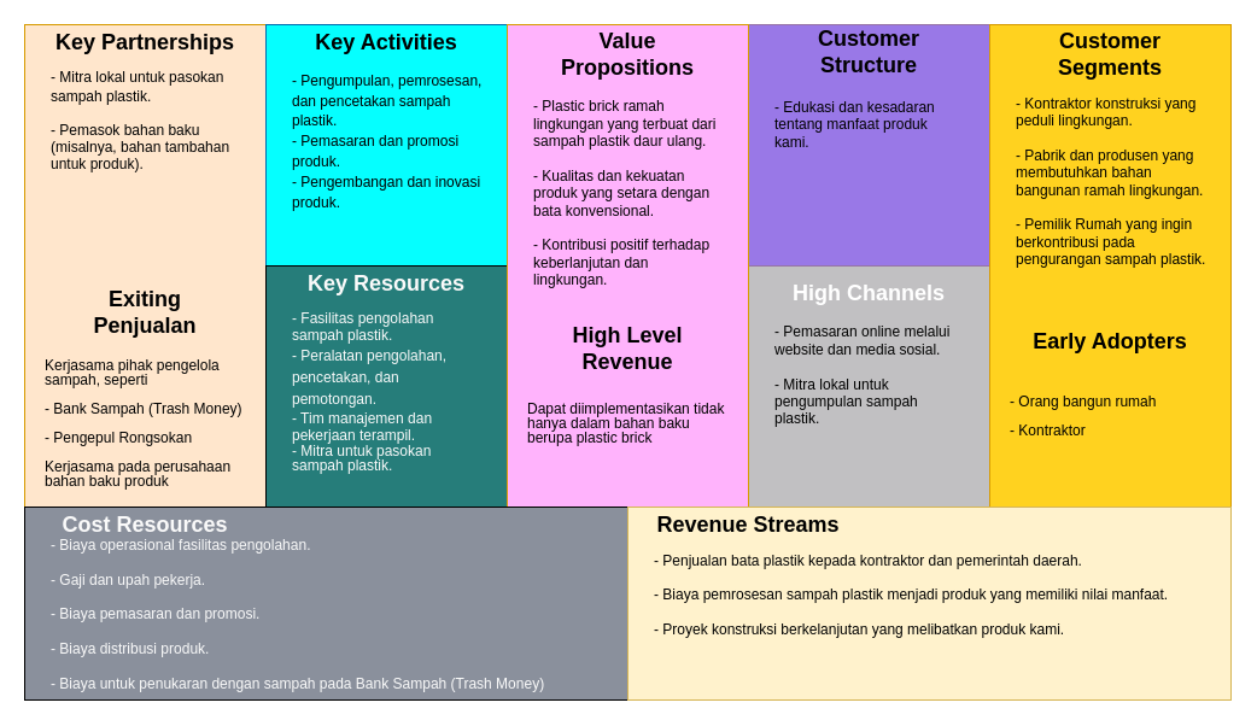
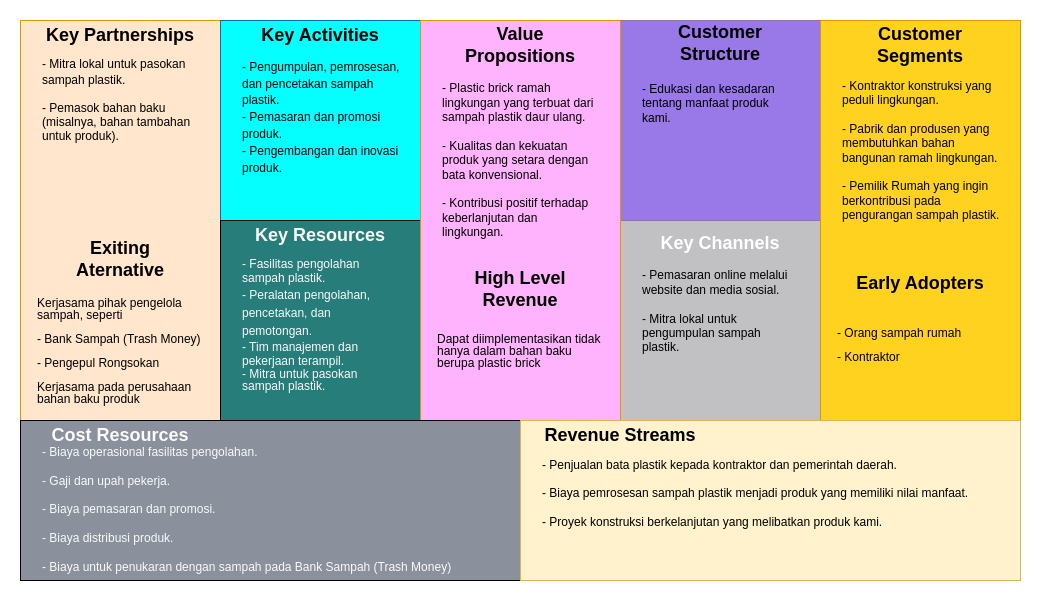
  <mxCell id="0" />
  <mxCell id="1" parent="0" />
  <mxCell id="2" value="" style="rounded=0;whiteSpace=wrap;html=1;fillColor=#ffe6cc;strokeColor=#d79b00;" parent="1" vertex="1"><mxGeometry x="20" y="20" width="200" height="400" as="geometry" /></mxCell>
  <mxCell id="3" value="&lt;strong style=&quot;font-size: 18px;&quot;&gt;Key Partnerships&lt;/strong&gt;" style="text;html=1;strokeColor=none;fillColor=none;align=center;verticalAlign=middle;whiteSpace=wrap;rounded=0;fontSize=18;" parent="1" vertex="1"><mxGeometry x="40" y="20" width="160" height="30" as="geometry" /></mxCell>
  <mxCell id="4" value="&lt;p style=&quot;line-height: 130%;&quot;&gt;- Mitra lokal untuk pasokan sampah plastik.&lt;/p&gt;&lt;div align=&quot;left&quot;&gt;- Pemasok bahan baku (misalnya, bahan tambahan untuk produk).&lt;/div&gt;&lt;p&gt;&lt;/p&gt;" style="text;html=1;strokeColor=none;fillColor=none;align=left;verticalAlign=middle;whiteSpace=wrap;rounded=0;" parent="1" vertex="1"><mxGeometry x="40" y="60" width="160" height="80" as="geometry" /></mxCell>
  <mxCell id="5" value="" style="rounded=0;whiteSpace=wrap;html=1;fillColor=#05FFFF;fontColor=#ffffff;strokeColor=#006EAF;" parent="1" vertex="1"><mxGeometry x="220" y="20" width="200" height="200" as="geometry" /></mxCell>
  <mxCell id="6" value="&lt;strong style=&quot;font-size: 18px;&quot;&gt;Key Activities&lt;/strong&gt;" style="text;html=1;strokeColor=none;fillColor=none;align=center;verticalAlign=middle;whiteSpace=wrap;rounded=0;fontSize=18;" parent="1" vertex="1"><mxGeometry x="240" y="20" width="160" height="30" as="geometry" /></mxCell>
  <mxCell id="7" value="&lt;div style=&quot;line-height: 140%;&quot;&gt;&lt;font style=&quot;font-size: 12px;&quot;&gt;- Pengumpulan, pemrosesan, dan pencetakan sampah plastik.&lt;/font&gt;&lt;/div&gt;&lt;div style=&quot;line-height: 140%;&quot;&gt;&lt;font style=&quot;font-size: 12px;&quot;&gt;- Pemasaran dan promosi produk.&lt;/font&gt;&lt;/div&gt;&lt;div style=&quot;line-height: 140%;&quot;&gt;&lt;font style=&quot;font-size: 12px;&quot;&gt;- Pengembangan dan inovasi produk.&lt;/font&gt;&lt;/div&gt;" style="text;html=1;strokeColor=none;fillColor=none;align=left;verticalAlign=middle;whiteSpace=wrap;rounded=0;" parent="1" vertex="1"><mxGeometry x="240" y="57" width="160" height="120" as="geometry" /></mxCell>
  <mxCell id="8" value="" style="rounded=0;whiteSpace=wrap;html=1;fillColor=#267D7A;" parent="1" vertex="1"><mxGeometry x="220" y="220" width="200" height="200" as="geometry" /></mxCell>
  <mxCell id="9" value="&lt;strong style=&quot;font-size: 18px;&quot;&gt;Key Resources&lt;/strong&gt;" style="text;html=1;strokeColor=none;fillColor=none;align=center;verticalAlign=middle;whiteSpace=wrap;rounded=0;fontSize=18;fontColor=#FAFAFA;" parent="1" vertex="1"><mxGeometry x="240" y="220" width="160" height="30" as="geometry" /></mxCell>
  <mxCell id="10" value="&lt;p style=&quot;line-height: 200%;&quot;&gt;&lt;/p&gt;&lt;div&gt;- Fasilitas pengolahan sampah plastik.&lt;/div&gt;&lt;div style=&quot;line-height: 150%;&quot;&gt;- Peralatan pengolahan, pencetakan, dan pemotongan.&lt;/div&gt;&lt;div&gt;- Tim manajemen dan pekerjaan terampil.&lt;/div&gt;&lt;div style=&quot;line-height: 100%;&quot;&gt;- Mitra untuk pasokan sampah plastik.&lt;/div&gt;&lt;p&gt;&lt;/p&gt;" style="text;html=1;strokeColor=none;fillColor=none;align=left;verticalAlign=middle;whiteSpace=wrap;rounded=0;fontColor=#FAFAFA;" parent="1" vertex="1"><mxGeometry x="240" y="254" width="160" height="140" as="geometry" /></mxCell>
  <mxCell id="11" value="" style="rounded=0;whiteSpace=wrap;html=1;fillColor=#9978E7;strokeColor=#9673a6;" parent="1" vertex="1"><mxGeometry x="620" y="20" width="200" height="200" as="geometry" /></mxCell>
  <mxCell id="12" value="&lt;strong&gt;Customer Structure&lt;/strong&gt;" style="text;html=1;strokeColor=none;fillColor=none;align=center;verticalAlign=middle;whiteSpace=wrap;rounded=0;fontSize=18;" parent="1" vertex="1"><mxGeometry x="640" y="28" width="160" height="30" as="geometry" /></mxCell>
  <mxCell id="13" value="&lt;p style=&quot;line-height: 150%;&quot;&gt;&lt;/p&gt;- Edukasi dan kesadaran tentang manfaat produk kami.&lt;div&gt;&lt;br&gt;&lt;/div&gt;&lt;p&gt;&lt;/p&gt;&lt;p&gt;&lt;/p&gt;" style="text;html=1;strokeColor=none;fillColor=none;align=left;verticalAlign=middle;whiteSpace=wrap;rounded=0;" parent="1" vertex="1"><mxGeometry x="640" y="88.5" width="160" height="43" as="geometry" /></mxCell>
  <mxCell id="14" value="" style="rounded=0;whiteSpace=wrap;html=1;fillColor=#C1C0C2;strokeColor=#9673a6;" parent="1" vertex="1"><mxGeometry x="620" y="220" width="200" height="200" as="geometry" /></mxCell>
- <mxCell id="15" value="&lt;font&gt;&lt;strong&gt;High Channels&lt;br&gt;&lt;/strong&gt;&lt;/font&gt;" style="text;html=1;strokeColor=none;fillColor=none;align=center;verticalAlign=middle;whiteSpace=wrap;rounded=0;fontSize=18;fontColor=#FFFFFF;" parent="1" vertex="1"><mxGeometry x="640" y="228" width="160" height="30" as="geometry" /></mxCell>
+ <mxCell id="15" value="&lt;font&gt;&lt;strong&gt;Key Channels&lt;br&gt;&lt;/strong&gt;&lt;/font&gt;" style="text;html=1;strokeColor=none;fillColor=none;align=center;verticalAlign=middle;whiteSpace=wrap;rounded=0;fontSize=18;fontColor=#FFFFFF;" parent="1" vertex="1"><mxGeometry x="640" y="228" width="160" height="30" as="geometry" /></mxCell>
  <mxCell id="16" value="&lt;p style=&quot;line-height: 130%;&quot;&gt;&lt;/p&gt;&lt;div&gt;- Pemasaran online melalui website dan media sosial.&lt;/div&gt;&lt;div&gt;&lt;br&gt;&lt;/div&gt;&lt;div&gt;- Mitra lokal untuk pengumpulan sampah plastik.&lt;/div&gt;&lt;p&gt;&lt;/p&gt;" style="text;html=1;strokeColor=none;fillColor=none;align=left;verticalAlign=middle;whiteSpace=wrap;rounded=0;spacing=2;spacingTop=10;" parent="1" vertex="1"><mxGeometry x="640" y="260" width="160" height="91.5" as="geometry" /></mxCell>
  <mxCell id="17" value="" style="rounded=0;whiteSpace=wrap;html=1;fillColor=#FFD21F;strokeColor=#d79b00;" parent="1" vertex="1"><mxGeometry x="820" y="20" width="200" height="400" as="geometry" /></mxCell>
  <mxCell id="18" value="&lt;div&gt;&lt;strong&gt;Customer&lt;/strong&gt;&lt;/div&gt;&lt;div&gt;&lt;strong&gt;Segments&lt;br&gt;&lt;/strong&gt;&lt;/div&gt;" style="text;html=1;strokeColor=none;fillColor=none;align=center;verticalAlign=middle;whiteSpace=wrap;rounded=0;fontSize=18;" parent="1" vertex="1"><mxGeometry x="840" y="30" width="160" height="30" as="geometry" /></mxCell>
  <mxCell id="19" value="&lt;div&gt;- Kontraktor konstruksi yang peduli lingkungan.&lt;/div&gt;&lt;div&gt;&lt;br&gt;&lt;/div&gt;&lt;div&gt;- Pabrik dan produsen yang membutuhkan bahan bangunan ramah lingkungan.&lt;/div&gt;&lt;div&gt;&lt;br&gt;&lt;/div&gt;&lt;div&gt;- Pemilik Rumah yang ingin berkontribusi pada pengurangan sampah plastik.&lt;/div&gt;" style="text;html=1;strokeColor=none;fillColor=none;align=left;verticalAlign=middle;whiteSpace=wrap;rounded=0;" parent="1" vertex="1"><mxGeometry x="840" y="70" width="160" height="159" as="geometry" /></mxCell>
  <mxCell id="20" value="" style="rounded=0;whiteSpace=wrap;html=1;fillColor=#FFB3FC;strokeColor=#d79b00;" parent="1" vertex="1"><mxGeometry x="420" y="20" width="200" height="400" as="geometry" /></mxCell>
  <mxCell id="21" value="&lt;strong&gt;Value Propositions&lt;/strong&gt;" style="text;html=1;strokeColor=none;fillColor=none;align=center;verticalAlign=middle;whiteSpace=wrap;rounded=0;fontSize=18;" parent="1" vertex="1"><mxGeometry x="440" y="30" width="160" height="30" as="geometry" /></mxCell>
  <mxCell id="22" value="&lt;div&gt;- Plastic brick ramah lingkungan yang terbuat dari sampah plastik daur ulang.&lt;/div&gt;&lt;div&gt;&lt;br&gt;&lt;/div&gt;&lt;div&gt;- Kualitas dan kekuatan produk yang setara dengan bata konvensional.&lt;/div&gt;&lt;div&gt;&lt;br&gt;&lt;/div&gt;&lt;div&gt;- Kontribusi positif terhadap keberlanjutan dan lingkungan.&lt;/div&gt;" style="text;html=1;strokeColor=none;fillColor=none;align=left;verticalAlign=middle;whiteSpace=wrap;rounded=0;" parent="1" vertex="1"><mxGeometry x="440" y="70" width="160" height="180" as="geometry" /></mxCell>
  <mxCell id="23" value="" style="rounded=0;whiteSpace=wrap;html=1;fillColor=#8A909C;" parent="1" vertex="1"><mxGeometry x="20" y="420" width="500" height="160" as="geometry" /></mxCell>
  <mxCell id="24" value="&lt;strong&gt;Cost Resources&lt;/strong&gt;" style="text;html=1;strokeColor=none;fillColor=none;align=center;verticalAlign=middle;whiteSpace=wrap;rounded=0;fontSize=18;fontColor=#FAFAFA;" parent="1" vertex="1"><mxGeometry x="40" y="420" width="160" height="30" as="geometry" /></mxCell>
  <mxCell id="25" value="&lt;div&gt;- Biaya operasional fasilitas pengolahan.&lt;/div&gt;&lt;div&gt;&lt;br&gt;&lt;/div&gt;&lt;div&gt;- Gaji dan upah pekerja.&lt;/div&gt;&lt;div&gt;&lt;br&gt;&lt;/div&gt;&lt;div&gt;- Biaya pemasaran dan promosi.&lt;/div&gt;&lt;div&gt;&lt;br&gt;&lt;/div&gt;&lt;div&gt;- Biaya distribusi produk.&lt;/div&gt;&lt;div&gt;&lt;br&gt;&lt;/div&gt;&lt;div&gt;- Biaya untuk penukaran dengan sampah pada Bank Sampah (Trash Money)&lt;br&gt;&lt;/div&gt;" style="text;html=1;strokeColor=none;fillColor=none;align=left;verticalAlign=middle;whiteSpace=wrap;rounded=0;fontColor=#FAFAFA;" parent="1" vertex="1"><mxGeometry x="40" y="461" width="440" height="96" as="geometry" /></mxCell>
  <mxCell id="26" value="" style="rounded=0;whiteSpace=wrap;html=1;fillColor=#fff2cc;strokeColor=#d6b656;" parent="1" vertex="1"><mxGeometry x="520" y="420" width="500" height="160" as="geometry" /></mxCell>
  <mxCell id="27" value="&lt;strong&gt;Revenue Streams&lt;br&gt;&lt;/strong&gt;" style="text;html=1;strokeColor=none;fillColor=none;align=center;verticalAlign=middle;whiteSpace=wrap;rounded=0;fontSize=18;fontColor=#000000;" parent="1" vertex="1"><mxGeometry x="540" y="420" width="160" height="30" as="geometry" /></mxCell>
  <mxCell id="28" value="&lt;div&gt;- &lt;strong&gt;&lt;/strong&gt;Penjualan bata plastik kepada kontraktor dan pemerintah daerah.&lt;/div&gt;&lt;div&gt;&lt;br&gt;&lt;/div&gt;&lt;div&gt;- Biaya pemrosesan sampah plastik menjadi produk yang memiliki nilai manfaat.&lt;/div&gt;&lt;div&gt;&lt;br&gt;&lt;/div&gt;&lt;div&gt;- Proyek konstruksi berkelanjutan yang melibatkan produk kami.&lt;/div&gt;" style="text;html=1;strokeColor=none;fillColor=none;align=left;verticalAlign=middle;whiteSpace=wrap;rounded=0;fontColor=#000000;" parent="1" vertex="1"><mxGeometry x="540" y="456" width="440" height="74" as="geometry" /></mxCell>
  <mxCell id="29" value="&lt;p style=&quot;line-height: 100%;&quot;&gt;Kerjasama pihak pengelola sampah, seperti&amp;nbsp;&lt;/p&gt;&lt;p style=&quot;line-height: 100%;&quot;&gt;- Bank Sampah (Trash Money)&lt;/p&gt;&lt;p style=&quot;line-height: 100%;&quot;&gt;- Pengepul Rongsokan&lt;/p&gt;&lt;p style=&quot;line-height: 100%;&quot;&gt;Kerjasama pada perusahaan bahan baku produk&lt;/p&gt;&lt;p&gt;&lt;/p&gt;" style="text;html=1;strokeColor=none;fillColor=none;align=left;verticalAlign=middle;whiteSpace=wrap;rounded=0;" vertex="1" parent="1"><mxGeometry x="35" y="310" width="170" height="80" as="geometry" /></mxCell>
- <mxCell id="30" value="&lt;strong style=&quot;font-size: 18px;&quot;&gt;Exiting&lt;br&gt;Penjualan&lt;br&gt;&lt;/strong&gt;" style="text;html=1;strokeColor=none;fillColor=none;align=center;verticalAlign=middle;whiteSpace=wrap;rounded=0;fontSize=18;" vertex="1" parent="1"><mxGeometry x="40" y="240" width="160" height="38" as="geometry" /></mxCell>
+ <mxCell id="30" value="&lt;strong style=&quot;font-size: 18px;&quot;&gt;Exiting&lt;br&gt;Aternative&lt;br&gt;&lt;/strong&gt;" style="text;html=1;strokeColor=none;fillColor=none;align=center;verticalAlign=middle;whiteSpace=wrap;rounded=0;fontSize=18;" vertex="1" parent="1"><mxGeometry x="40" y="240" width="160" height="38" as="geometry" /></mxCell>
  <mxCell id="31" value="&lt;strong style=&quot;font-size: 18px;&quot;&gt;High Level Revenue&lt;br&gt;&lt;/strong&gt;" style="text;html=1;strokeColor=none;fillColor=none;align=center;verticalAlign=middle;whiteSpace=wrap;rounded=0;fontSize=18;" vertex="1" parent="1"><mxGeometry x="440" y="270" width="160" height="38" as="geometry" /></mxCell>
  <mxCell id="32" value="&lt;p style=&quot;line-height: 100%;&quot;&gt;Dapat diimplementasikan tidak hanya dalam bahan baku berupa plastic brick&lt;/p&gt;&lt;p&gt;&lt;/p&gt;" style="text;html=1;strokeColor=none;fillColor=none;align=left;verticalAlign=middle;whiteSpace=wrap;rounded=0;" vertex="1" parent="1"><mxGeometry x="435" y="310" width="170" height="80" as="geometry" /></mxCell>
  <mxCell id="33" value="&lt;strong style=&quot;font-size: 18px;&quot;&gt;Early Adopters&lt;br&gt;&lt;/strong&gt;" style="text;html=1;strokeColor=none;fillColor=none;align=center;verticalAlign=middle;whiteSpace=wrap;rounded=0;fontSize=18;" vertex="1" parent="1"><mxGeometry x="840" y="264" width="160" height="38" as="geometry" /></mxCell>
- <mxCell id="34" value="&lt;p style=&quot;line-height: 100%;&quot;&gt;- Orang bangun rumah&lt;/p&gt;&lt;p style=&quot;line-height: 100%;&quot;&gt;- Kontraktor&lt;/p&gt;&lt;p&gt;&lt;/p&gt;" style="text;html=1;strokeColor=none;fillColor=none;align=left;verticalAlign=middle;whiteSpace=wrap;rounded=0;" vertex="1" parent="1"><mxGeometry x="835" y="304" width="170" height="80" as="geometry" /></mxCell>
+ <mxCell id="34" value="&lt;p style=&quot;line-height: 100%;&quot;&gt;- Orang sampah rumah&lt;/p&gt;&lt;p style=&quot;line-height: 100%;&quot;&gt;- Kontraktor&lt;/p&gt;&lt;p&gt;&lt;/p&gt;" style="text;html=1;strokeColor=none;fillColor=none;align=left;verticalAlign=middle;whiteSpace=wrap;rounded=0;" vertex="1" parent="1"><mxGeometry x="835" y="304" width="170" height="80" as="geometry" /></mxCell>
